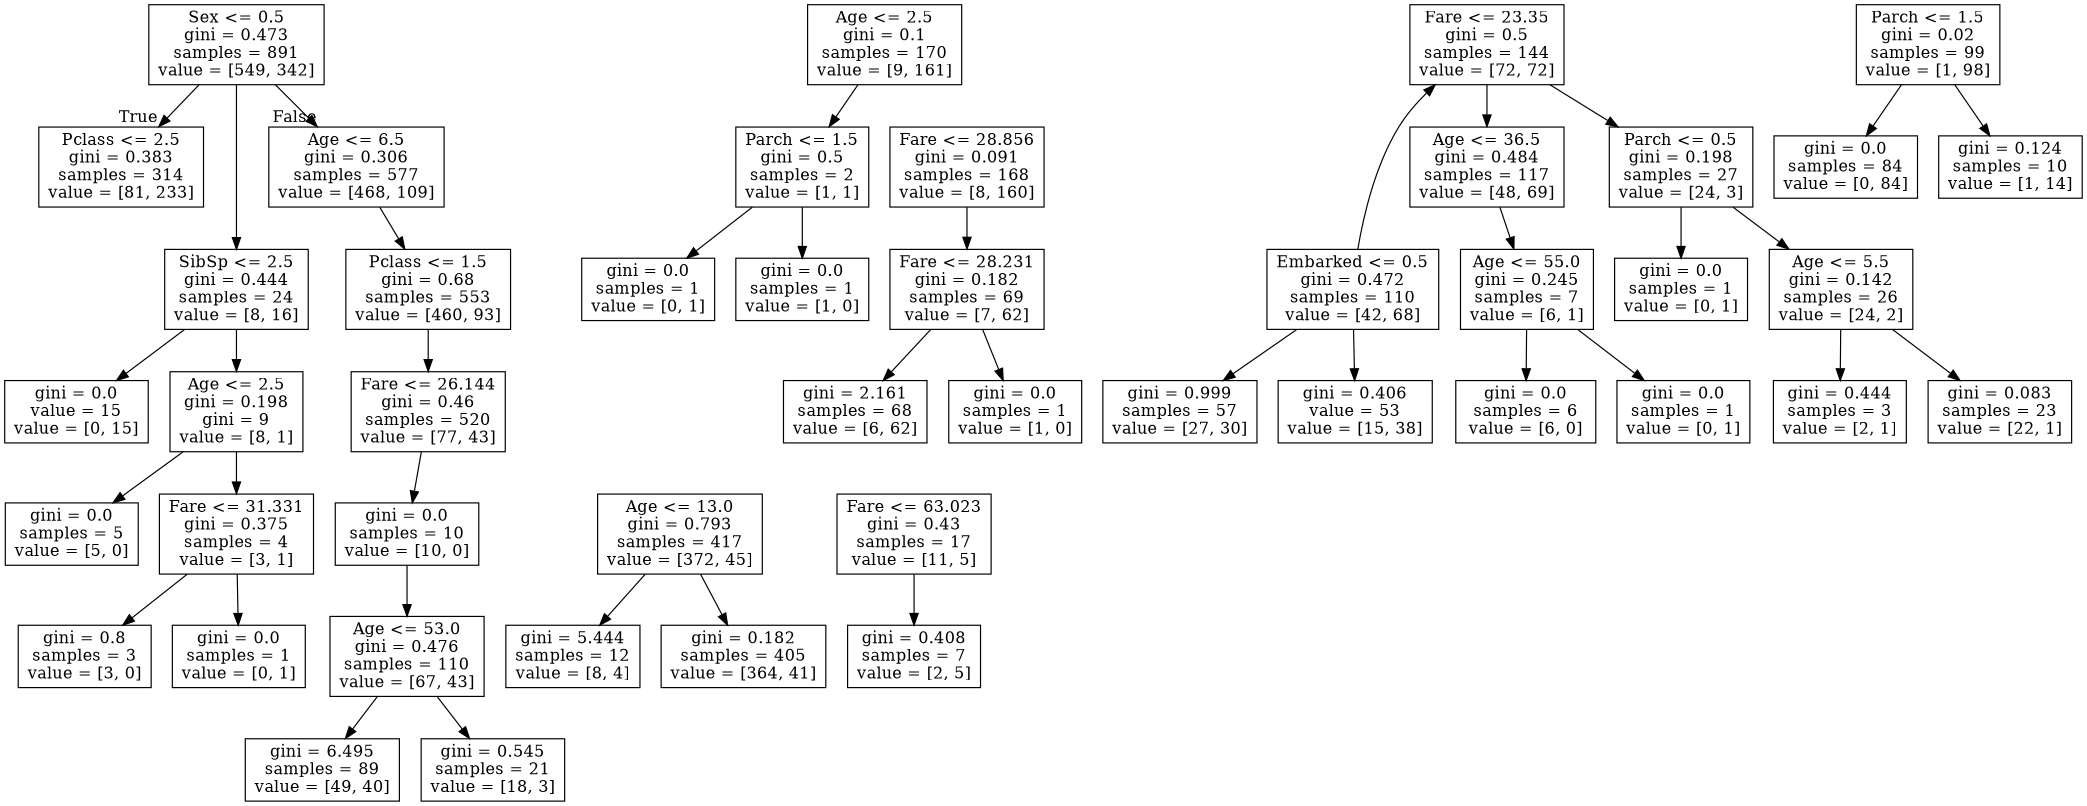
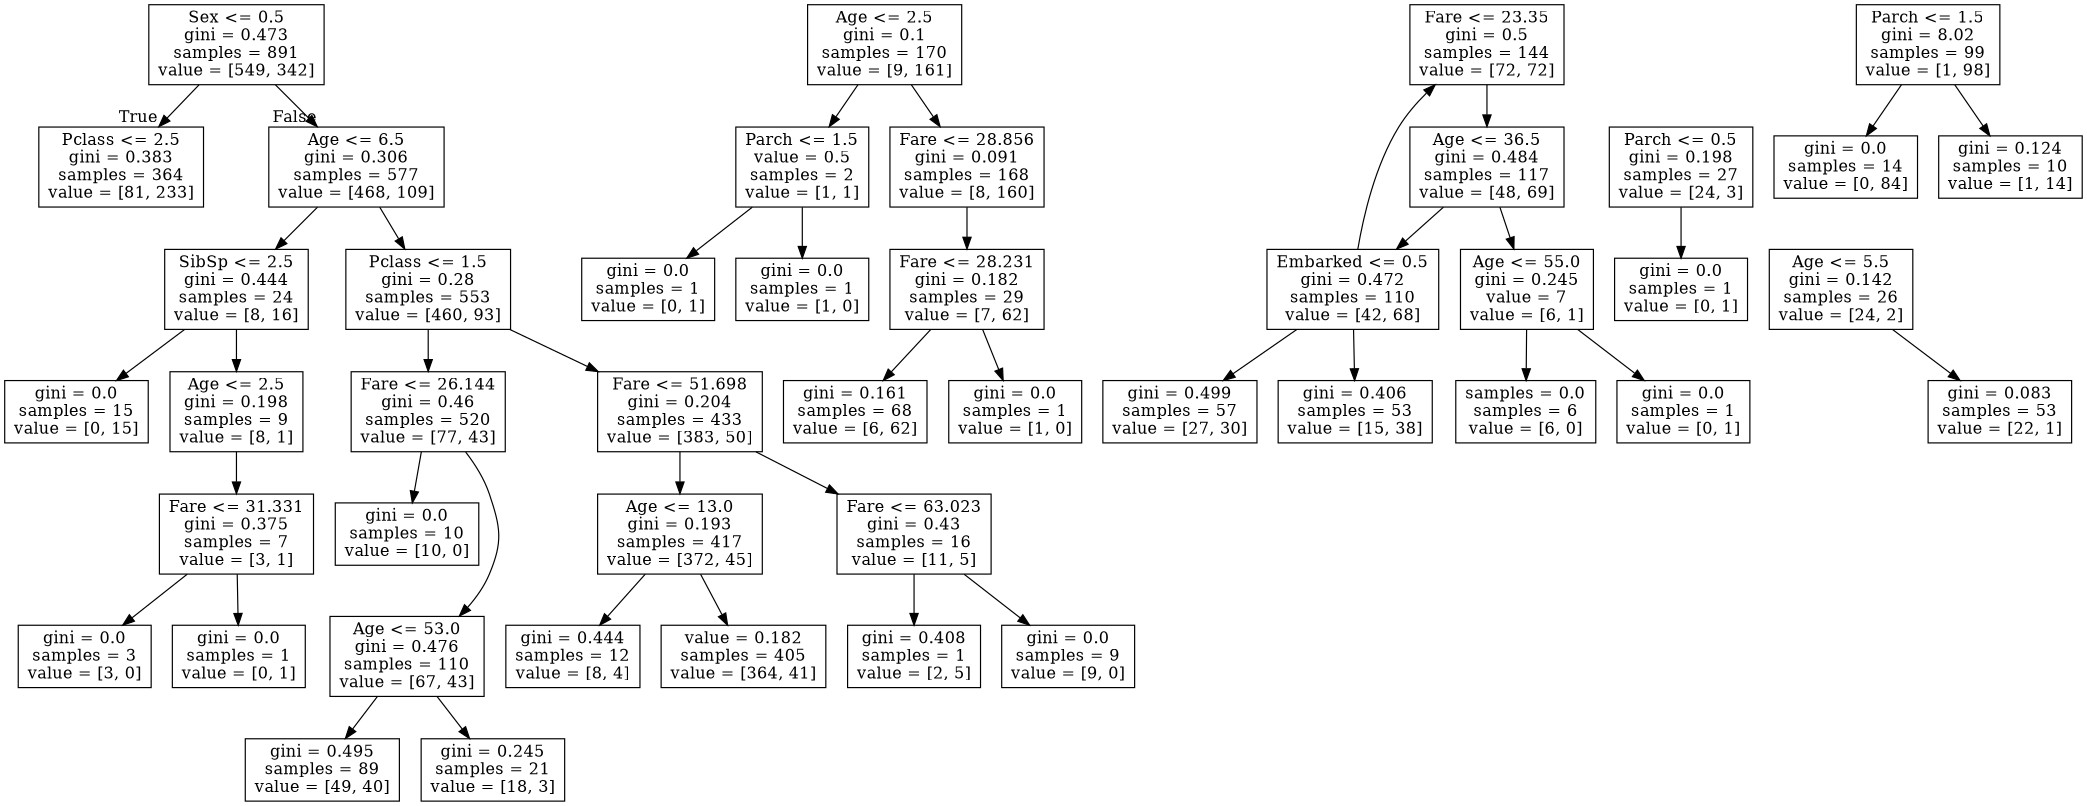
  digraph {
    node [shape=box]
    n1 [label="Sex <= 0.5\ngini = 0.473\nsamples = 891\nvalue = [549, 342]"]
-   n2 [label="Pclass <= 2.5\ngini = 0.383\nsamples = 314\nvalue = [81, 233]"]
+   n2 [label="Pclass <= 2.5\ngini = 0.383\nsamples = 364\nvalue = [81, 233]"]
    n3 [label="Age <= 6.5\ngini = 0.306\nsamples = 577\nvalue = [468, 109]"]
    n4 [label="SibSp <= 2.5\ngini = 0.444\nsamples = 24\nvalue = [8, 16]"]
-   n5 [label="Pclass <= 1.5\ngini = 0.68\nsamples = 553\nvalue = [460, 93]"]
+   n5 [label="Pclass <= 1.5\ngini = 0.28\nsamples = 553\nvalue = [460, 93]"]
    n6 [label="Age <= 2.5\ngini = 0.1\nsamples = 170\nvalue = [9, 161]"]
-   n7 [label="Parch <= 1.5\ngini = 0.5\nsamples = 2\nvalue = [1, 1]"]
+   n7 [label="Parch <= 1.5\nvalue = 0.5\nsamples = 2\nvalue = [1, 1]"]
    n8 [label="Fare <= 28.856\ngini = 0.091\nsamples = 168\nvalue = [8, 160]"]
    n9 [label="Fare <= 23.35\ngini = 0.5\nsamples = 144\nvalue = [72, 72]"]
    n10 [label="Age <= 36.5\ngini = 0.484\nsamples = 117\nvalue = [48, 69]"]
    n11 [label="Parch <= 0.5\ngini = 0.198\nsamples = 27\nvalue = [24, 3]"]
    n12 [label="gini = 0.0\nsamples = 1\nvalue = [0, 1]"]
    n13 [label="gini = 0.0\nsamples = 1\nvalue = [1, 0]"]
-   n14 [label="Fare <= 28.231\ngini = 0.182\nsamples = 69\nvalue = [7, 62]"]
-   n15 [label="gini = 2.161\nsamples = 68\nvalue = [6, 62]"]
+   n14 [label="Fare <= 28.231\ngini = 0.182\nsamples = 29\nvalue = [7, 62]"]
+   n15 [label="gini = 0.161\nsamples = 68\nvalue = [6, 62]"]
    n16 [label="gini = 0.0\nsamples = 1\nvalue = [1, 0]"]
-   n17 [label="Parch <= 1.5\ngini = 0.02\nsamples = 99\nvalue = [1, 98]"]
-   n18 [label="gini = 0.0\nsamples = 84\nvalue = [0, 84]"]
+   n17 [label="Parch <= 1.5\ngini = 8.02\nsamples = 99\nvalue = [1, 98]"]
+   n18 [label="gini = 0.0\nsamples = 14\nvalue = [0, 84]"]
    n19 [label="gini = 0.124\nsamples = 10\nvalue = [1, 14]"]
    n20 [label="Embarked <= 0.5\ngini = 0.472\nsamples = 110\nvalue = [42, 68]"]
-   n21 [label="Age <= 55.0\ngini = 0.245\nsamples = 7\nvalue = [6, 1]"]
+   n21 [label="Age <= 55.0\ngini = 0.245\nvalue = 7\nvalue = [6, 1]"]
    n22 [label="gini = 0.0\nsamples = 1\nvalue = [0, 1]"]
    n23 [label="Age <= 5.5\ngini = 0.142\nsamples = 26\nvalue = [24, 2]"]
-   n24 [label="gini = 0.999\nsamples = 57\nvalue = [27, 30]"]
-   n25 [label="gini = 0.406\nvalue = 53\nvalue = [15, 38]"]
-   n26 [label="gini = 0.0\nsamples = 6\nvalue = [6, 0]"]
+   n24 [label="gini = 0.499\nsamples = 57\nvalue = [27, 30]"]
+   n25 [label="gini = 0.406\nsamples = 53\nvalue = [15, 38]"]
+   n26 [label="samples = 0.0\nsamples = 6\nvalue = [6, 0]"]
    n27 [label="gini = 0.0\nsamples = 1\nvalue = [0, 1]"]
-   n28 [label="gini = 0.444\nsamples = 3\nvalue = [2, 1]"]
-   n29 [label="gini = 0.083\nsamples = 23\nvalue = [22, 1]"]
-   n30 [label="gini = 0.0\nvalue = 15\nvalue = [0, 15]"]
-   n31 [label="Age <= 2.5\ngini = 0.198\ngini = 9\nvalue = [8, 1]"]
+   n29 [label="gini = 0.083\nsamples = 53\nvalue = [22, 1]"]
+   n30 [label="gini = 0.0\nsamples = 15\nvalue = [0, 15]"]
+   n31 [label="Age <= 2.5\ngini = 0.198\nsamples = 9\nvalue = [8, 1]"]
    n32 [label="Fare <= 26.144\ngini = 0.46\nsamples = 520\nvalue = [77, 43]"]
-   n34 [label="gini = 0.0\nsamples = 5\nvalue = [5, 0]"]
-   n35 [label="Fare <= 31.331\ngini = 0.375\nsamples = 4\nvalue = [3, 1]"]
-   n36 [label="gini = 0.8\nsamples = 3\nvalue = [3, 0]"]
+   n33 [label="Fare <= 51.698\ngini = 0.204\nsamples = 433\nvalue = [383, 50]"]
+   n35 [label="Fare <= 31.331\ngini = 0.375\nsamples = 7\nvalue = [3, 1]"]
+   n36 [label="gini = 0.0\nsamples = 3\nvalue = [3, 0]"]
    n37 [label="gini = 0.0\nsamples = 1\nvalue = [0, 1]"]
    n38 [label="gini = 0.0\nsamples = 10\nvalue = [10, 0]"]
    n39 [label="Age <= 53.0\ngini = 0.476\nsamples = 110\nvalue = [67, 43]"]
-   n40 [label="Age <= 13.0\ngini = 0.793\nsamples = 417\nvalue = [372, 45]"]
-   n41 [label="Fare <= 63.023\ngini = 0.43\nsamples = 17\nvalue = [11, 5]"]
-   n42 [label="gini = 6.495\nsamples = 89\nvalue = [49, 40]"]
-   n43 [label="gini = 0.545\nsamples = 21\nvalue = [18, 3]"]
-   n44 [label="gini = 5.444\nsamples = 12\nvalue = [8, 4]"]
-   n45 [label="gini = 0.182\nsamples = 405\nvalue = [364, 41]"]
-   n46 [label="gini = 0.408\nsamples = 7\nvalue = [2, 5]"]
+   n40 [label="Age <= 13.0\ngini = 0.193\nsamples = 417\nvalue = [372, 45]"]
+   n41 [label="Fare <= 63.023\ngini = 0.43\nsamples = 16\nvalue = [11, 5]"]
+   n42 [label="gini = 0.495\nsamples = 89\nvalue = [49, 40]"]
+   n43 [label="gini = 0.245\nsamples = 21\nvalue = [18, 3]"]
+   n44 [label="gini = 0.444\nsamples = 12\nvalue = [8, 4]"]
+   n45 [label="value = 0.182\nsamples = 405\nvalue = [364, 41]"]
+   n46 [label="gini = 0.408\nsamples = 1\nvalue = [2, 5]"]
+   n47 [label="gini = 0.0\nsamples = 9\nvalue = [9, 0]"]
    n1 -> n2 [headlabel=True labelangle=45 labeldistance=2.5]
    n1 -> n3 [headlabel=False labelangle=-45 labeldistance=2.5]
-   n1 -> n4
+   n3 -> n4
    n3 -> n5
    n4 -> n30
    n4 -> n31
    n5 -> n32
+   n5 -> n33
    n6 -> n7
+   n6 -> n8
    n7 -> n12
    n7 -> n13
    n8 -> n14
    n9 -> n10
-   n9 -> n11
+   n10 -> n20
    n10 -> n21
    n11 -> n22
-   n11 -> n23
    n14 -> n15
    n14 -> n16
    n17 -> n18
    n17 -> n19
    n20 -> n9
    n20 -> n24
    n20 -> n25
    n21 -> n26
    n21 -> n27
-   n23 -> n28
    n23 -> n29
-   n31 -> n34
    n31 -> n35
    n32 -> n38
-   n38 -> n39
+   n32 -> n39
+   n33 -> n40
+   n33 -> n41
    n35 -> n36
    n35 -> n37
    n39 -> n42
    n39 -> n43
    n40 -> n44
    n40 -> n45
    n41 -> n46
+   n41 -> n47
  }
